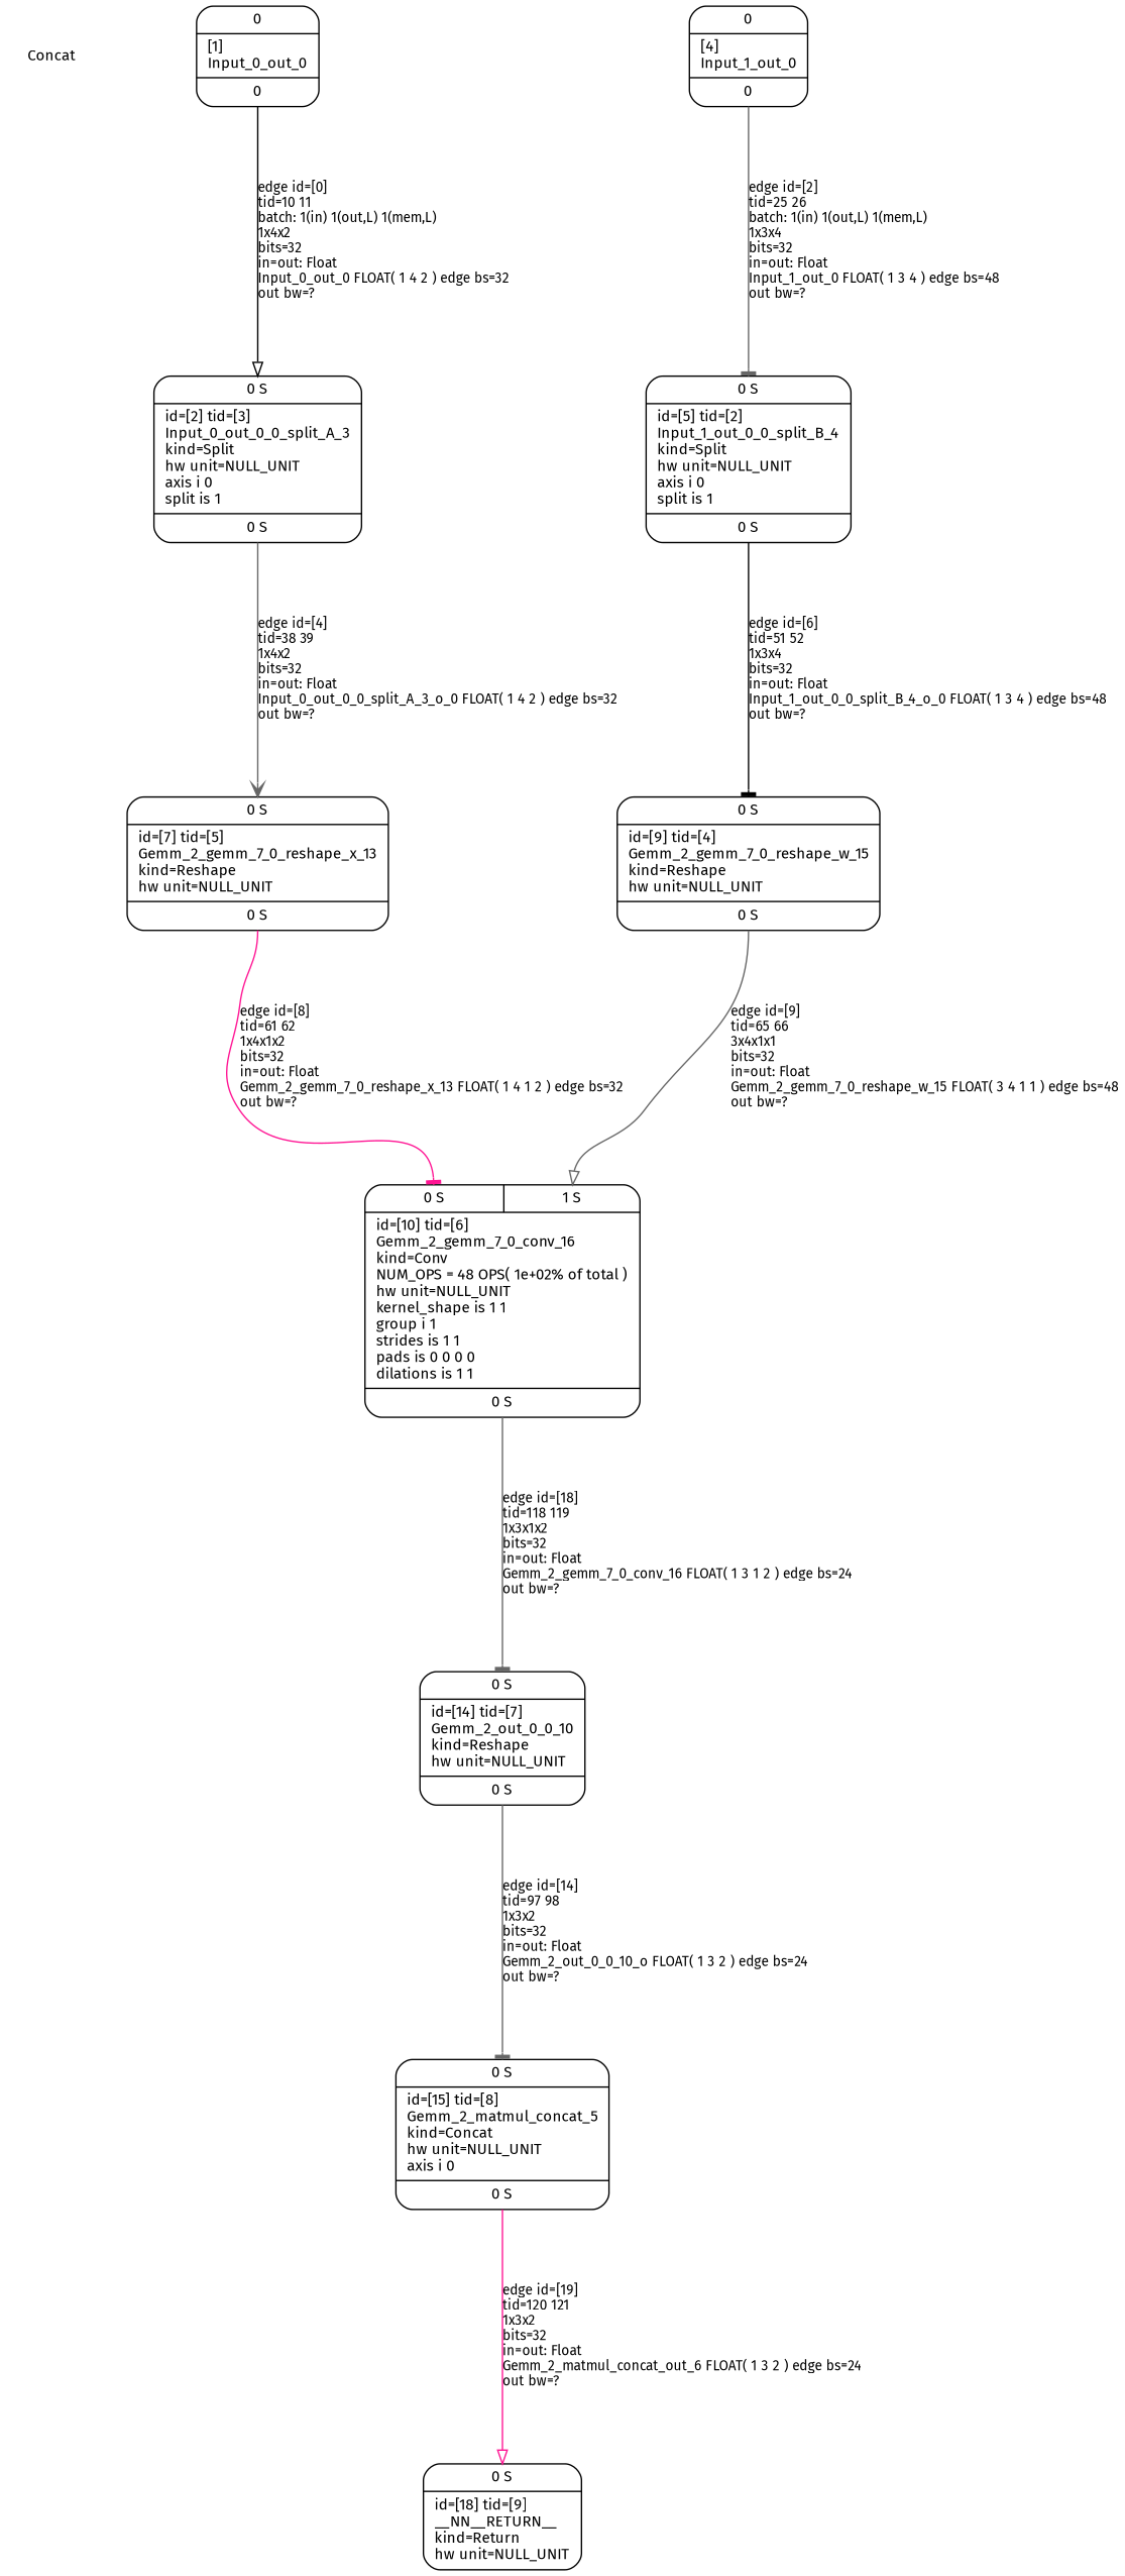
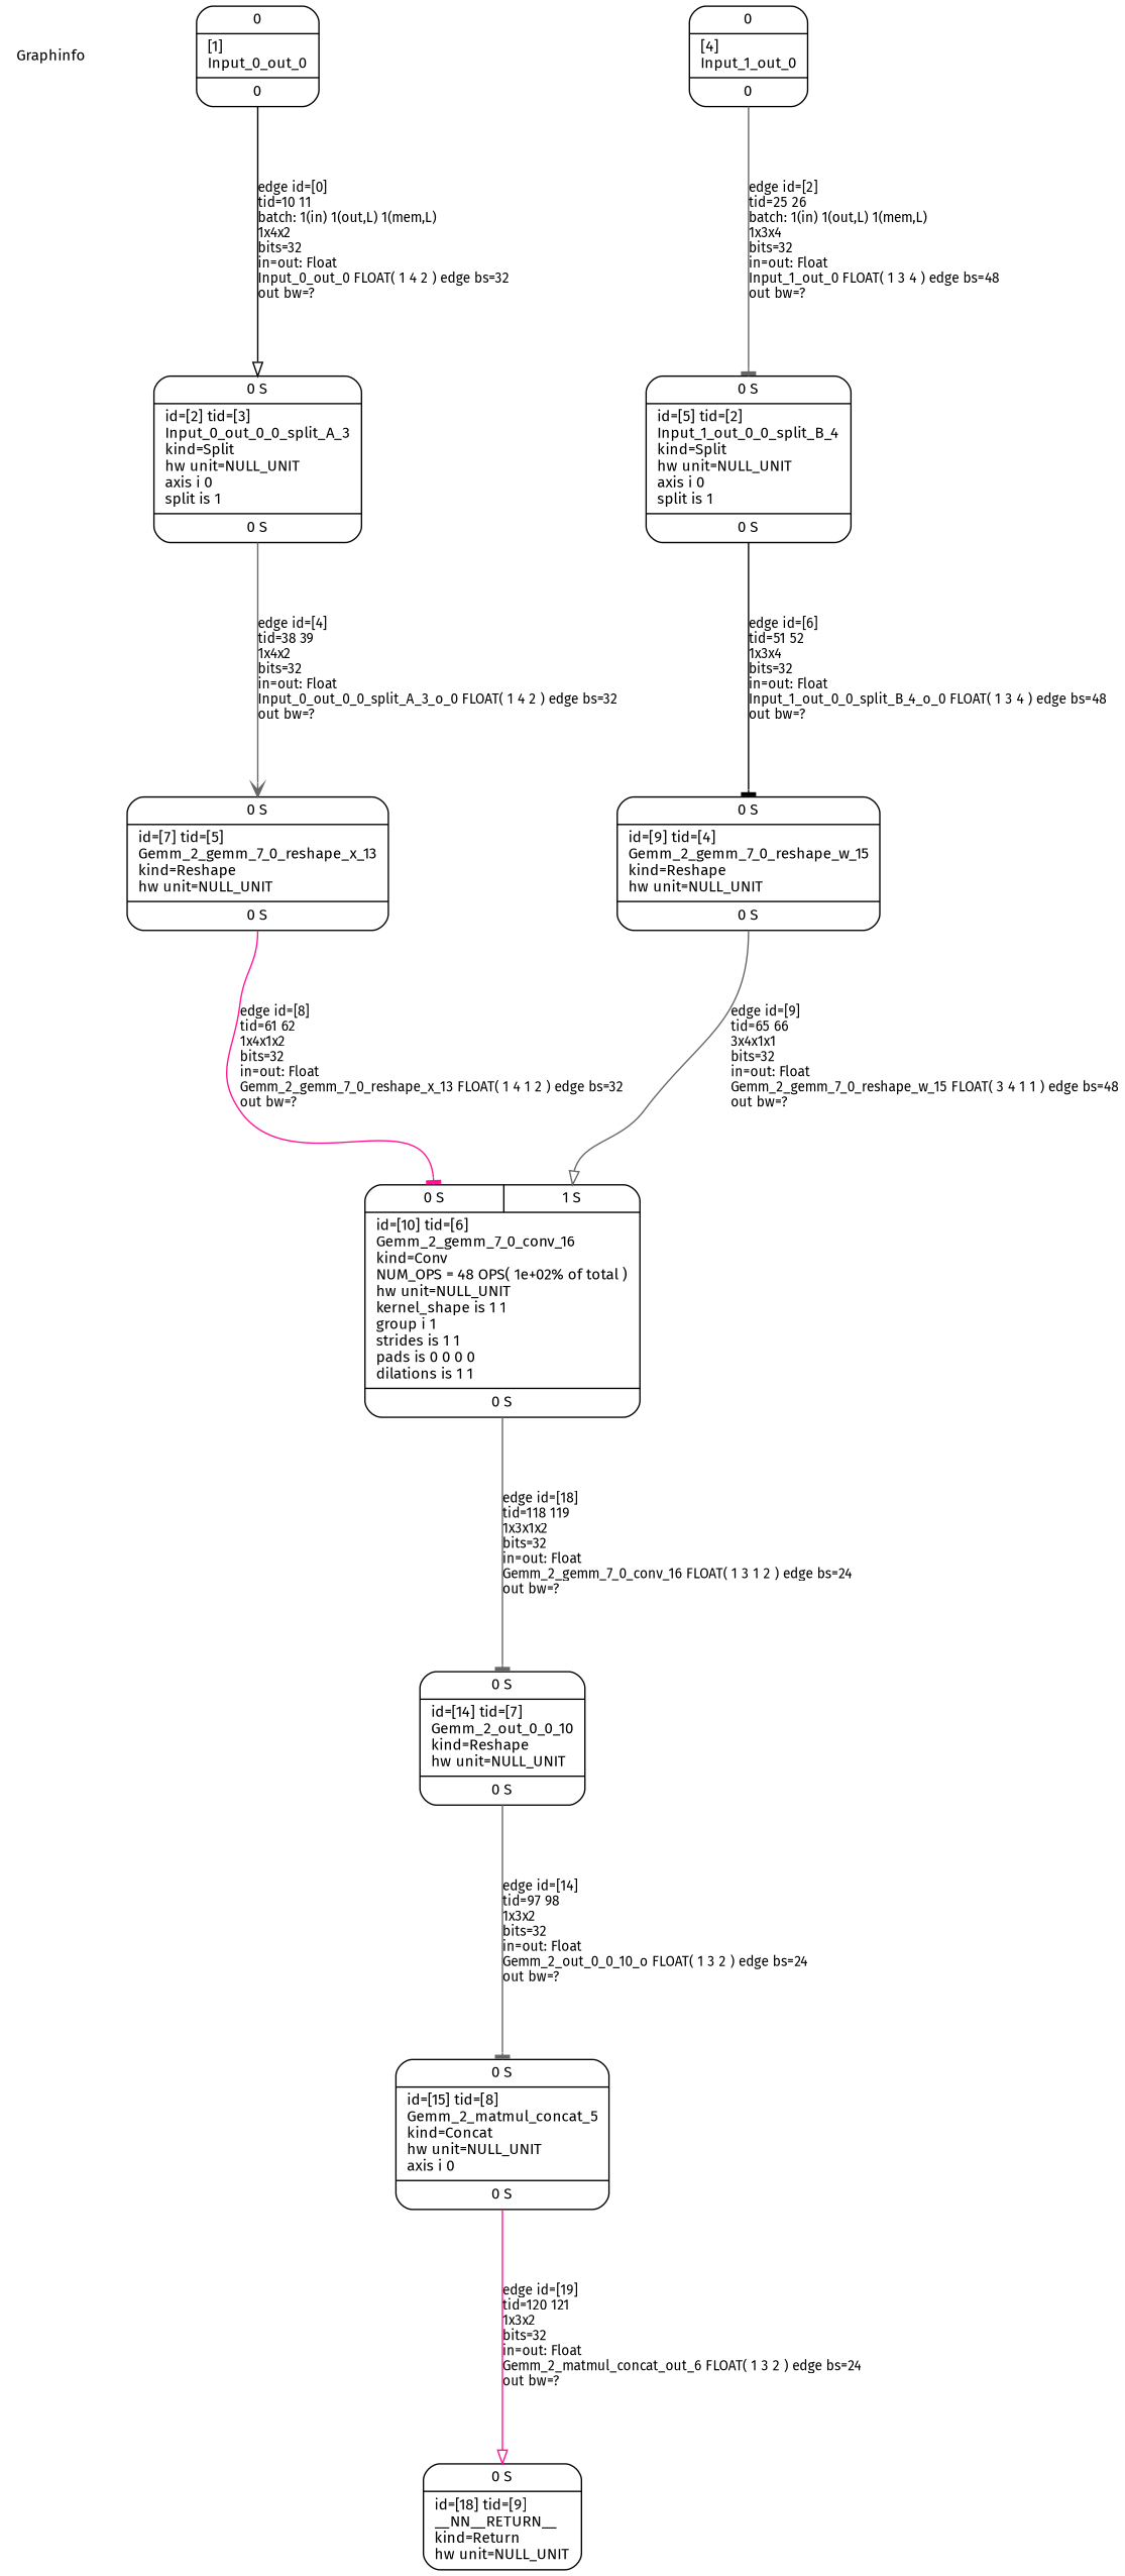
  digraph {
    compound=true
    fontsize=11
    nodesep=1
    rankdir=BU
    ranksep=1.5
    splines=spline
    fontname="Fira Sans"
    node [color=black fontname="Fira Sans" fontsize=11 shape=record style=rounded]
    edge [fontsize=10 headport="i0:n" tailport="o0:s" color=gray40 arrowhead=tee fontname="Fira Sans"]
-   Graphinfo [shape=plaintext label=Concat]
+   Graphinfo [shape=plaintext]
    n2 [label="{ { <i0> 0} |  [4]\lInput_1_out_0 | { <o0> 0} }"]
    n3 [label="{ { < i0>  0 S } | id=[5] tid=[2]\lInput_1_out_0_0_split_B_4\lkind=Split\lhw unit=NULL_UNIT\laxis i 0\lsplit is 1\l | { < o0>  0 S } }"]
    n4 [label="{ { <i0> 0} |  [1]\lInput_0_out_0 | { <o0> 0} }"]
    n5 [label="{ { < i0>  0 S } | id=[2] tid=[3]\lInput_0_out_0_0_split_A_3\lkind=Split\lhw unit=NULL_UNIT\laxis i 0\lsplit is 1\l | { < o0>  0 S } }"]
    n6 [label="{ { < i0>  0 S } | id=[9] tid=[4]\lGemm_2_gemm_7_0_reshape_w_15\lkind=Reshape\lhw unit=NULL_UNIT\l | { < o0>  0 S } }"]
    n7 [label="{ { < i0>  0 S } | id=[7] tid=[5]\lGemm_2_gemm_7_0_reshape_x_13\lkind=Reshape\lhw unit=NULL_UNIT\l | { < o0>  0 S } }"]
    n8 [label="{ { < i0>  0 S  | < i1>  1 S } | id=[10] tid=[6]\lGemm_2_gemm_7_0_conv_16\lkind=Conv\lNUM_OPS = 48 OPS( 1e+02% of total )\lhw unit=NULL_UNIT\lkernel_shape is 1 1\lgroup i 1\lstrides is 1 1\lpads is 0 0 0 0\ldilations is 1 1\l | { < o0>  0 S } }"]
    n9 [label="{ { < i0>  0 S } | id=[14] tid=[7]\lGemm_2_out_0_0_10\lkind=Reshape\lhw unit=NULL_UNIT\l | { < o0>  0 S } }"]
    n10 [label="{ { < i0>  0 S } | id=[15] tid=[8]\lGemm_2_matmul_concat_5\lkind=Concat\lhw unit=NULL_UNIT\laxis i 0\l | { < o0>  0 S } }"]
    n11 [label="{ { < i0>  0 S } | id=[18] tid=[9]\l__NN__RETURN__\lkind=Return\lhw unit=NULL_UNIT\l}"]
    n2 -> n3 [label="edge id=[2]\ltid=25 26\lbatch: 1(in) 1(out,L) 1(mem,L) \l1x3x4\lbits=32\lin=out: Float\lInput_1_out_0 FLOAT( 1 3 4 ) edge bs=48\lout bw=?\l"]
    n3 -> n6 [label="edge id=[6]\ltid=51 52\l1x3x4\lbits=32\lin=out: Float\lInput_1_out_0_0_split_B_4_o_0 FLOAT( 1 3 4 ) edge bs=48\lout bw=?\l" color=black]
    n4 -> n5 [label="edge id=[0]\ltid=10 11\lbatch: 1(in) 1(out,L) 1(mem,L) \l1x4x2\lbits=32\lin=out: Float\lInput_0_out_0 FLOAT( 1 4 2 ) edge bs=32\lout bw=?\l" color=black arrowhead=onormal]
    n5 -> n7 [label="edge id=[4]\ltid=38 39\l1x4x2\lbits=32\lin=out: Float\lInput_0_out_0_0_split_A_3_o_0 FLOAT( 1 4 2 ) edge bs=32\lout bw=?\l" arrowhead=vee]
    n6 -> n8 [headport="i1:n" label="edge id=[9]\ltid=65 66\l3x4x1x1\lbits=32\lin=out: Float\lGemm_2_gemm_7_0_reshape_w_15 FLOAT( 3 4 1 1 ) edge bs=48\lout bw=?\l" arrowhead=onormal]
    n7 -> n8 [label="edge id=[8]\ltid=61 62\l1x4x1x2\lbits=32\lin=out: Float\lGemm_2_gemm_7_0_reshape_x_13 FLOAT( 1 4 1 2 ) edge bs=32\lout bw=?\l" color=deeppink]
    n8 -> n9 [label="edge id=[18]\ltid=118 119\l1x3x1x2\lbits=32\lin=out: Float\lGemm_2_gemm_7_0_conv_16 FLOAT( 1 3 1 2 ) edge bs=24\lout bw=?\l"]
    n9 -> n10 [label="edge id=[14]\ltid=97 98\l1x3x2\lbits=32\lin=out: Float\lGemm_2_out_0_0_10_o FLOAT( 1 3 2 ) edge bs=24\lout bw=?\l"]
    n10 -> n11 [label="edge id=[19]\ltid=120 121\l1x3x2\lbits=32\lin=out: Float\lGemm_2_matmul_concat_out_6 FLOAT( 1 3 2 ) edge bs=24\lout bw=?\l" color=deeppink arrowhead=onormal]
  }
